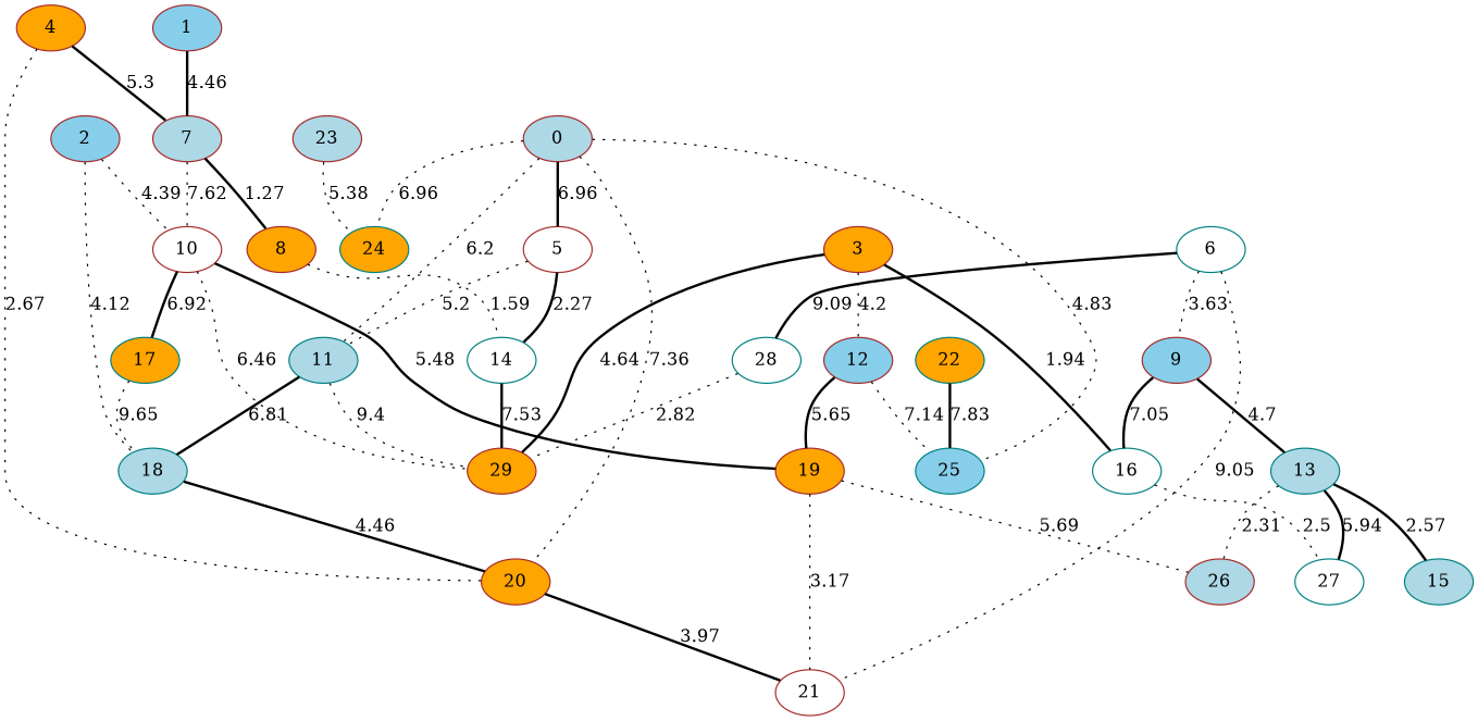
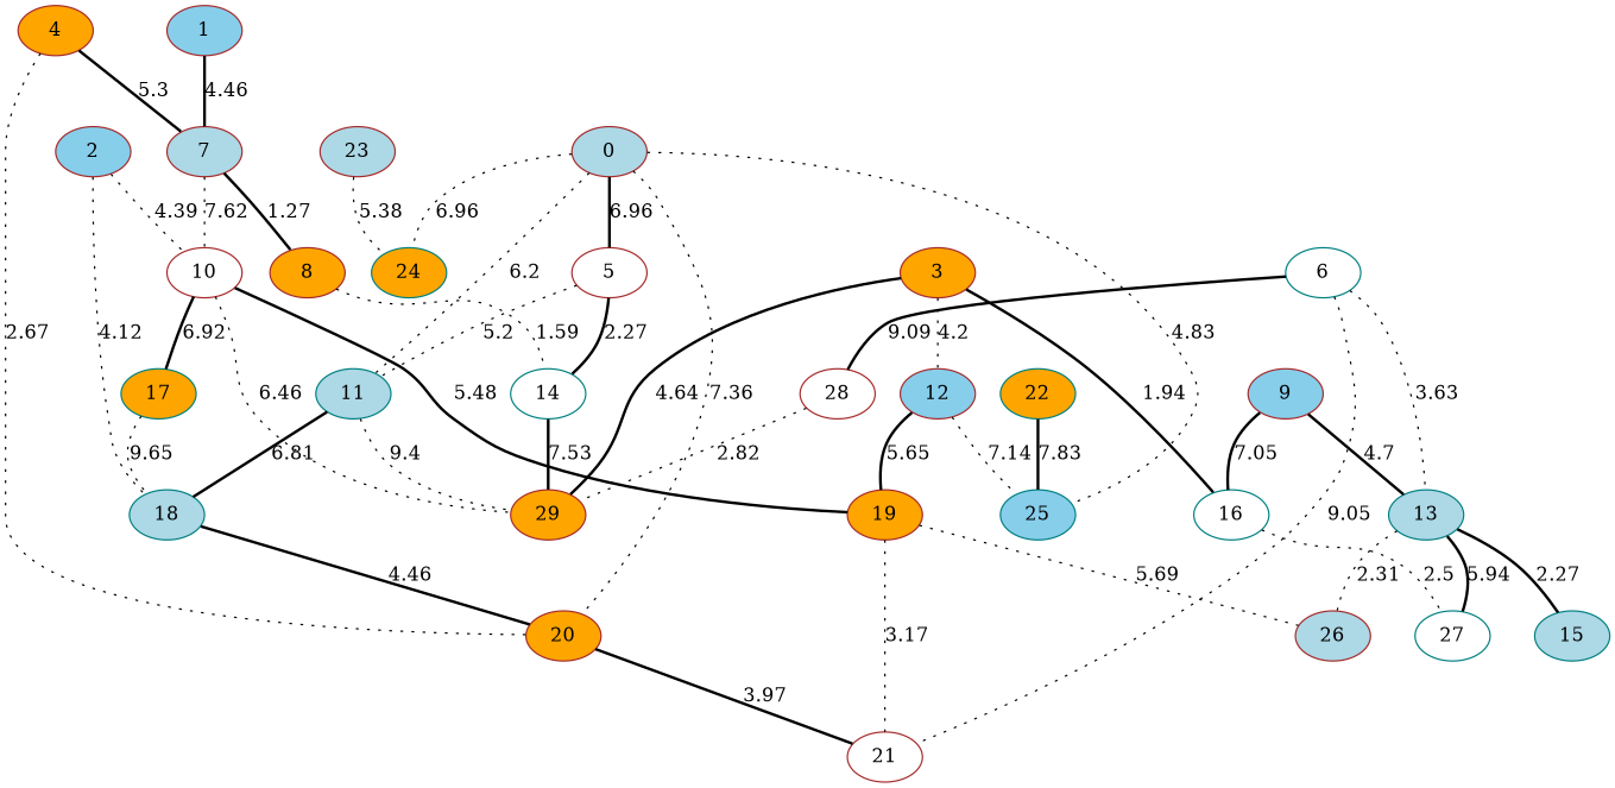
  graph {
    node [color=brown fillcolor=orange style=filled]
    edge [style=dotted]
    0 [fillcolor=lightblue]
    5 [fillcolor=white]
    11 [color=teal fillcolor=lightblue]
    20
    24 [color=teal]
    25 [color=teal fillcolor=skyblue]
    14 [color=teal fillcolor=white]
    18 [color=teal fillcolor=lightblue]
    29
    21 [fillcolor=white]
    1 [fillcolor=skyblue]
    7 [fillcolor=lightblue]
    10 [fillcolor=white]
    8
    2 [fillcolor=skyblue]
    17 [color=teal]
    19
    12 [fillcolor=skyblue]
    3
    16 [color=teal fillcolor=white]
    27 [color=teal fillcolor=white]
    4
    6 [color=teal fillcolor=white]
    9 [fillcolor=skyblue]
-   28 [color=teal fillcolor=white]
+   28 [fillcolor=white]
    13 [color=teal fillcolor=lightblue]
    15 [color=teal fillcolor=lightblue]
    26 [fillcolor=lightblue]
    22 [color=teal]
    23 [fillcolor=lightblue]
    0 -- 5 [label=6.96 style=bold]
    0 -- 11 [label=6.2]
    0 -- 20 [label=7.36]
    0 -- 24 [label=6.96]
    0 -- 25 [label=4.83]
    5 -- 11 [label=5.2]
    5 -- 14 [label=2.27 style=bold]
    11 -- 18 [label=6.81 style=bold]
    11 -- 29 [label=9.4]
    20 -- 21 [label=3.97 style=bold]
    14 -- 29 [label=7.53 style=bold]
    18 -- 20 [label=4.46 style=bold]
    1 -- 7 [label=4.46 style=bold]
    7 -- 10 [label=7.62]
    7 -- 8 [label=1.27 style=bold]
    10 -- 29 [label=6.46]
    10 -- 17 [label=6.92 style=bold]
    10 -- 19 [label=5.48 style=bold]
    8 -- 14 [label=1.59]
    2 -- 18 [label=4.12]
    2 -- 10 [label=4.39]
    17 -- 18 [label=9.65]
    19 -- 21 [label=3.17]
    19 -- 26 [label=5.69]
    12 -- 25 [label=7.14]
    12 -- 19 [label=5.65 style=bold]
    3 -- 29 [label=4.64 style=bold]
    3 -- 12 [label=4.2]
    3 -- 16 [label=1.94 style=bold]
    16 -- 27 [label=2.5]
    4 -- 20 [label=2.67]
    4 -- 7 [label=5.3 style=bold]
    6 -- 21 [label=9.05]
-   6 -- 9 [label=3.63]
+   6 -- 13 [label=3.63]
    6 -- 28 [label=9.09 style=bold]
    9 -- 16 [label=7.05 style=bold]
    9 -- 13 [label=4.7 style=bold]
    28 -- 29 [label=2.82]
    13 -- 27 [label=5.94 style=bold]
-   13 -- 15 [label=2.57 style=bold]
+   13 -- 15 [label=2.27 style=bold]
    13 -- 26 [label=2.31]
    22 -- 25 [label=7.83 style=bold]
    23 -- 24 [label=5.38]
  }
